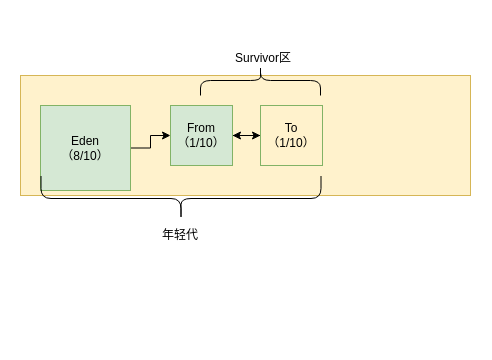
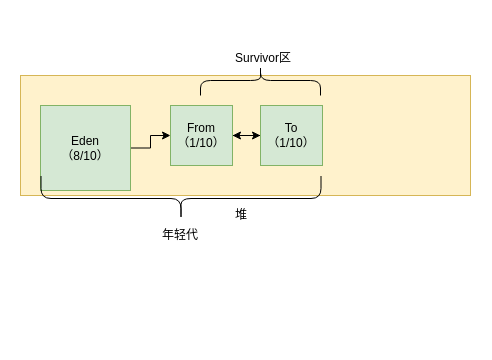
  <mxCell id="0" />
  <mxCell id="1" parent="0" />
  <mxCell id="2" value="" style="rounded=0;whiteSpace=wrap;html=1;fillColor=#fff2cc;strokeColor=#d6b656;" vertex="1" parent="1"><mxGeometry x="20" y="75" width="450" height="120" as="geometry" /></mxCell>
+ <mxCell id="3" value="堆" style="text;html=1;resizable=0;points=[];autosize=1;align=left;verticalAlign=top;spacingTop=-4;" vertex="1" parent="1"><mxGeometry x="233" y="205" width="30" height="20" as="geometry" /></mxCell>
  <mxCell id="4" style="edgeStyle=orthogonalEdgeStyle;rounded=0;orthogonalLoop=1;jettySize=auto;html=1;exitX=1;exitY=0.5;exitDx=0;exitDy=0;entryX=0;entryY=0.5;entryDx=0;entryDy=0;" edge="1" parent="1" source="5" target="7"><mxGeometry relative="1" as="geometry" /></mxCell>
  <mxCell id="5" value="Eden&lt;br&gt;（8/10）" style="rounded=0;whiteSpace=wrap;html=1;fillColor=#d5e8d4;strokeColor=#82b366;" vertex="1" parent="1"><mxGeometry x="40" y="105" width="90" height="85" as="geometry" /></mxCell>
  <mxCell id="6" style="edgeStyle=orthogonalEdgeStyle;rounded=0;orthogonalLoop=1;jettySize=auto;html=1;exitX=1;exitY=0.5;exitDx=0;exitDy=0;" edge="1" parent="1" source="7" target="9"><mxGeometry relative="1" as="geometry" /></mxCell>
  <mxCell id="7" value="From&lt;br&gt;（1/10）" style="rounded=0;whiteSpace=wrap;html=1;fillColor=#d5e8d4;strokeColor=#82b366;" vertex="1" parent="1"><mxGeometry x="170" y="105" width="62" height="60" as="geometry" /></mxCell>
  <mxCell id="8" style="edgeStyle=orthogonalEdgeStyle;rounded=0;orthogonalLoop=1;jettySize=auto;html=1;exitX=0;exitY=0.5;exitDx=0;exitDy=0;entryX=1;entryY=0.5;entryDx=0;entryDy=0;" edge="1" parent="1" source="9" target="7"><mxGeometry relative="1" as="geometry" /></mxCell>
- <mxCell id="9" value="To&lt;br&gt;（1/10）" style="rounded=0;whiteSpace=wrap;html=1;fillColor=#fff2cc;strokeColor=#82b366;" vertex="1" parent="1"><mxGeometry x="260" y="105" width="62" height="60" as="geometry" /></mxCell>
+ <mxCell id="9" value="To&lt;br&gt;（1/10）" style="rounded=0;whiteSpace=wrap;html=1;fillColor=#d5e8d4;strokeColor=#82b366;" vertex="1" parent="1"><mxGeometry x="260" y="105" width="62" height="60" as="geometry" /></mxCell>
  <mxCell id="10" value="" style="shape=curlyBracket;whiteSpace=wrap;html=1;rounded=1;rotation=-90;" vertex="1" parent="1"><mxGeometry x="158" y="58" width="45" height="280" as="geometry" /></mxCell>
  <mxCell id="11" value="年轻代" style="text;html=1;resizable=0;points=[];autosize=1;align=left;verticalAlign=top;spacingTop=-4;" vertex="1" parent="1"><mxGeometry x="160" y="225" width="50" height="20" as="geometry" /></mxCell>
  <mxCell id="12" value="" style="shape=curlyBracket;whiteSpace=wrap;html=1;rounded=1;rotation=90;" vertex="1" parent="1"><mxGeometry x="245" y="20" width="30" height="120" as="geometry" /></mxCell>
  <mxCell id="13" value="Survivor区" style="text;html=1;resizable=0;points=[];autosize=1;align=left;verticalAlign=top;spacingTop=-4;" vertex="1" parent="1"><mxGeometry x="233" y="48" width="70" height="20" as="geometry" /></mxCell>
